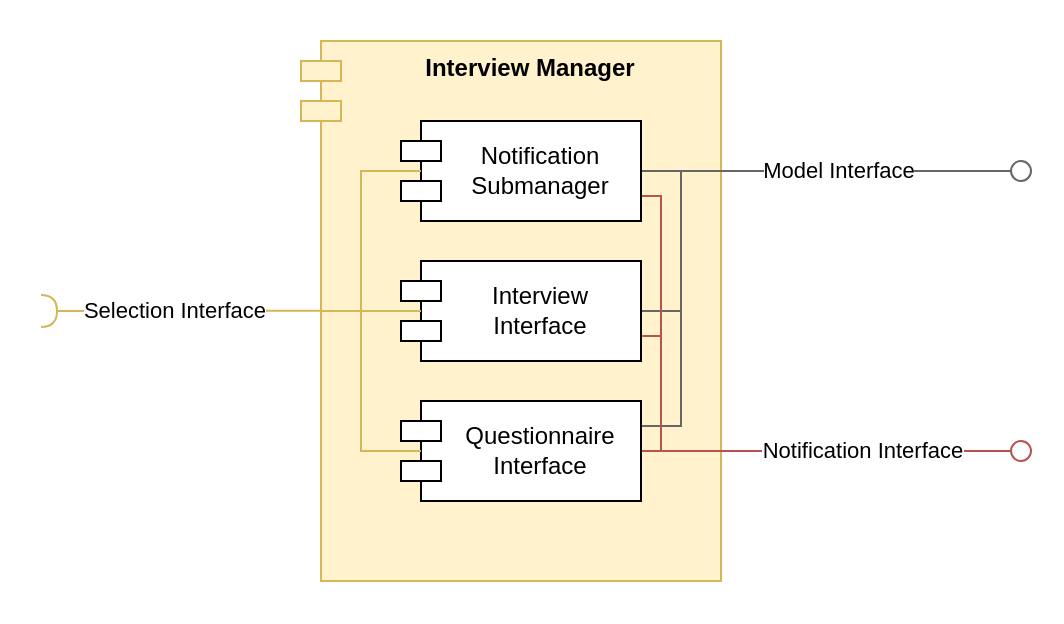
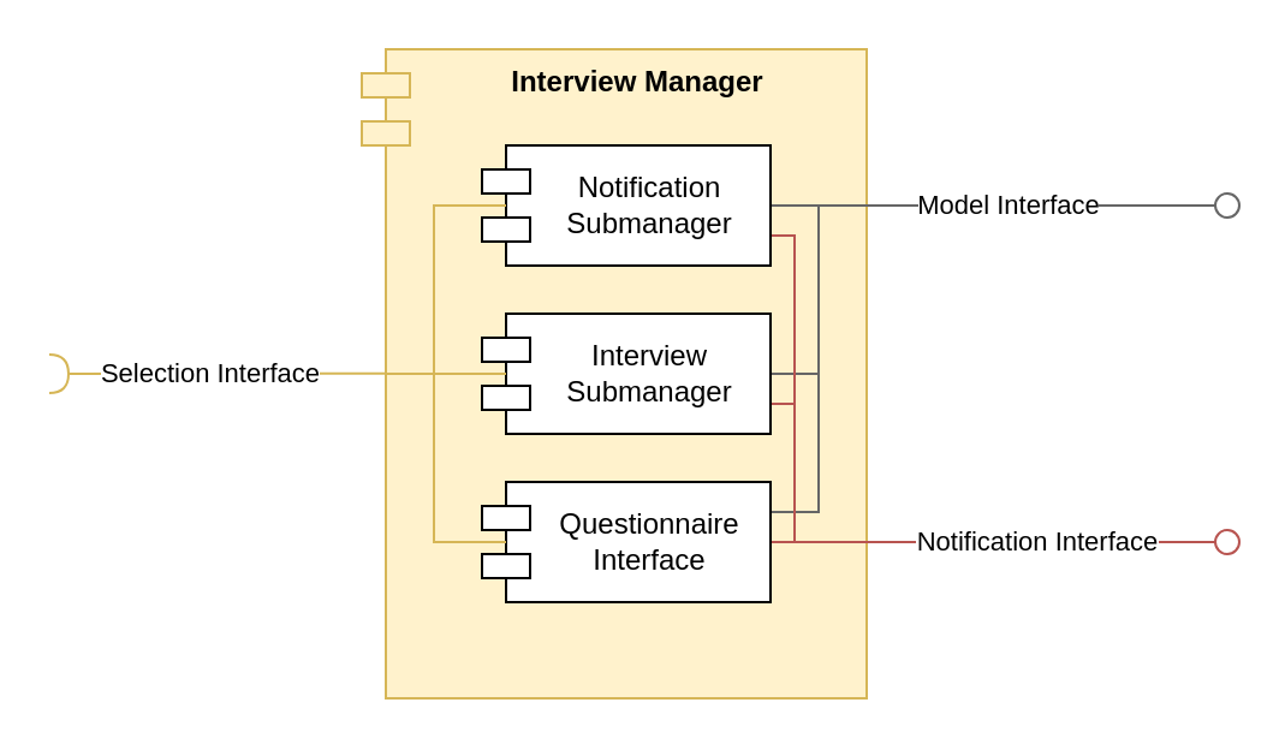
  <mxCell id="0" />
  <mxCell id="1" parent="0" />
  <mxCell id="2" value="" style="rounded=0;orthogonalLoop=1;jettySize=auto;html=1;endArrow=halfCircle;endFill=0;endSize=6;strokeWidth=1;sketch=0;fillColor=#fff2cc;strokeColor=#d6b656;" edge="1" parent="1"><mxGeometry relative="1" as="geometry"><mxPoint x="160" y="154.86" as="sourcePoint" /><mxPoint x="20" y="155" as="targetPoint" /></mxGeometry></mxCell>
  <mxCell id="3" value="Selection Interface" style="edgeLabel;html=1;align=center;verticalAlign=middle;resizable=0;points=[];" connectable="0" vertex="1" parent="2"><mxGeometry x="0.377" relative="1" as="geometry"><mxPoint x="22" as="offset" /></mxGeometry></mxCell>
  <mxCell id="4" value="&lt;b&gt;Interview Manager&lt;/b&gt;" style="shape=module;align=left;spacingLeft=20;align=center;verticalAlign=top;whiteSpace=wrap;html=1;fillColor=#fff2cc;strokeColor=#d6b656;" vertex="1" parent="1"><mxGeometry x="150" y="20" width="210" height="270" as="geometry" /></mxCell>
  <mxCell id="5" style="edgeStyle=orthogonalEdgeStyle;rounded=0;orthogonalLoop=1;jettySize=auto;html=1;exitX=1;exitY=0.25;exitDx=0;exitDy=0;entryX=0;entryY=0.5;entryDx=0;entryDy=0;fillColor=#f5f5f5;strokeColor=#666666;endArrow=none;endFill=0;" edge="1" parent="1" source="7"><mxGeometry relative="1" as="geometry"><Array as="points"><mxPoint x="340" y="213" /><mxPoint x="340" y="85" /></Array><mxPoint x="350" y="85" as="targetPoint" /></mxGeometry></mxCell>
  <mxCell id="6" style="edgeStyle=orthogonalEdgeStyle;rounded=0;orthogonalLoop=1;jettySize=auto;html=1;fillColor=#f8cecc;strokeColor=#b85450;endArrow=none;endFill=0;" edge="1" parent="1" source="7"><mxGeometry relative="1" as="geometry"><mxPoint x="371" y="225" as="targetPoint" /></mxGeometry></mxCell>
  <mxCell id="7" value="Questionnaire&lt;div&gt;Interface&lt;/div&gt;" style="shape=module;align=left;spacingLeft=20;align=center;verticalAlign=middle;whiteSpace=wrap;html=1;" vertex="1" parent="1"><mxGeometry x="200" y="200" width="120" height="50" as="geometry" /></mxCell>
  <mxCell id="8" style="edgeStyle=orthogonalEdgeStyle;rounded=0;orthogonalLoop=1;jettySize=auto;html=1;exitX=1;exitY=0.5;exitDx=0;exitDy=0;entryX=0;entryY=0.5;entryDx=0;entryDy=0;endArrow=none;endFill=0;fillColor=#f5f5f5;strokeColor=#666666;" edge="1" parent="1" source="10"><mxGeometry relative="1" as="geometry"><Array as="points"><mxPoint x="340" y="155" /><mxPoint x="340" y="85" /></Array><mxPoint x="350" y="85" as="targetPoint" /></mxGeometry></mxCell>
  <mxCell id="9" style="edgeStyle=orthogonalEdgeStyle;rounded=0;orthogonalLoop=1;jettySize=auto;html=1;exitX=1;exitY=0.75;exitDx=0;exitDy=0;fillColor=#f8cecc;strokeColor=#b85450;endArrow=none;endFill=0;" edge="1" parent="1" source="10"><mxGeometry relative="1" as="geometry"><mxPoint x="370" y="225" as="targetPoint" /><Array as="points"><mxPoint x="330" y="168" /><mxPoint x="330" y="225" /></Array></mxGeometry></mxCell>
- <mxCell id="10" value="Interview&lt;div&gt;Interface&lt;/div&gt;" style="shape=module;align=left;spacingLeft=20;align=center;verticalAlign=middle;whiteSpace=wrap;html=1;" vertex="1" parent="1"><mxGeometry x="200" y="130" width="120" height="50" as="geometry" /></mxCell>
+ <mxCell id="10" value="Interview&lt;div&gt;Submanager&lt;/div&gt;" style="shape=module;align=left;spacingLeft=20;align=center;verticalAlign=middle;whiteSpace=wrap;html=1;" vertex="1" parent="1"><mxGeometry x="200" y="130" width="120" height="50" as="geometry" /></mxCell>
  <mxCell id="11" style="edgeStyle=orthogonalEdgeStyle;rounded=0;orthogonalLoop=1;jettySize=auto;html=1;exitX=1;exitY=0.5;exitDx=0;exitDy=0;endArrow=none;endFill=0;fillColor=#f5f5f5;strokeColor=#666666;" edge="1" parent="1" source="13"><mxGeometry relative="1" as="geometry"><Array as="points" /><mxPoint x="370" y="85" as="targetPoint" /></mxGeometry></mxCell>
  <mxCell id="12" style="edgeStyle=orthogonalEdgeStyle;rounded=0;orthogonalLoop=1;jettySize=auto;html=1;exitX=1;exitY=0.75;exitDx=0;exitDy=0;fillColor=#f8cecc;strokeColor=#b85450;endArrow=none;endFill=0;" edge="1" parent="1" source="13"><mxGeometry relative="1" as="geometry"><mxPoint x="370" y="225" as="targetPoint" /><Array as="points"><mxPoint x="330" y="98" /><mxPoint x="330" y="225" /></Array></mxGeometry></mxCell>
  <mxCell id="13" value="Notification&lt;div&gt;Submanager&lt;/div&gt;" style="shape=module;align=left;spacingLeft=20;align=center;verticalAlign=middle;whiteSpace=wrap;html=1;" vertex="1" parent="1"><mxGeometry x="200" y="60" width="120" height="50" as="geometry" /></mxCell>
  <mxCell id="14" value="" style="ellipse;whiteSpace=wrap;html=1;align=center;aspect=fixed;fillColor=none;strokeColor=none;resizable=0;perimeter=centerPerimeter;rotatable=0;allowArrows=0;points=[];outlineConnect=1;" vertex="1" parent="1"><mxGeometry x="474" y="80" width="10" height="10" as="geometry" /></mxCell>
  <mxCell id="15" value="" style="ellipse;whiteSpace=wrap;html=1;align=center;aspect=fixed;fillColor=none;strokeColor=none;resizable=0;perimeter=centerPerimeter;rotatable=0;allowArrows=0;points=[];outlineConnect=1;" vertex="1" parent="1"><mxGeometry x="474" y="220" width="10" height="10" as="geometry" /></mxCell>
  <mxCell id="16" value="" style="rounded=0;orthogonalLoop=1;jettySize=auto;html=1;endArrow=oval;endFill=0;sketch=0;sourcePerimeterSpacing=0;targetPerimeterSpacing=0;endSize=10;exitX=1;exitY=0.862;exitDx=0;exitDy=0;exitPerimeter=0;fillColor=#f5f5f5;strokeColor=#666666;" edge="1" parent="1"><mxGeometry relative="1" as="geometry"><mxPoint x="370" y="85" as="sourcePoint" /><mxPoint x="510" y="85" as="targetPoint" /></mxGeometry></mxCell>
  <mxCell id="17" value="Model Interface" style="edgeLabel;html=1;align=center;verticalAlign=middle;resizable=0;points=[];" connectable="0" vertex="1" parent="16"><mxGeometry x="-0.343" relative="1" as="geometry"><mxPoint x="2" y="-1" as="offset" /></mxGeometry></mxCell>
  <mxCell id="18" value="" style="rounded=0;orthogonalLoop=1;jettySize=auto;html=1;endArrow=oval;endFill=0;sketch=0;sourcePerimeterSpacing=0;targetPerimeterSpacing=0;endSize=10;exitX=1;exitY=0.862;exitDx=0;exitDy=0;exitPerimeter=0;fillColor=#f8cecc;strokeColor=#b85450;" edge="1" parent="1"><mxGeometry relative="1" as="geometry"><mxPoint x="370" y="225" as="sourcePoint" /><mxPoint x="510" y="225" as="targetPoint" /></mxGeometry></mxCell>
  <mxCell id="19" value="Notification Interface" style="edgeLabel;html=1;align=center;verticalAlign=middle;resizable=0;points=[];" connectable="0" vertex="1" parent="18"><mxGeometry x="-0.343" relative="1" as="geometry"><mxPoint x="14" y="-1" as="offset" /></mxGeometry></mxCell>
  <mxCell id="20" style="edgeStyle=orthogonalEdgeStyle;rounded=0;orthogonalLoop=1;jettySize=auto;html=1;exitX=0;exitY=0.5;exitDx=10;exitDy=0;exitPerimeter=0;entryX=0.084;entryY=0.508;entryDx=0;entryDy=0;entryPerimeter=0;endArrow=none;endFill=0;fillColor=#fff2cc;strokeColor=#d6b656;" edge="1" parent="1"><mxGeometry relative="1" as="geometry"><Array as="points"><mxPoint x="180" y="155" /><mxPoint x="180" y="85" /></Array><mxPoint x="160" y="155" as="sourcePoint" /><mxPoint x="210" y="85" as="targetPoint" /></mxGeometry></mxCell>
  <mxCell id="21" style="edgeStyle=orthogonalEdgeStyle;rounded=0;orthogonalLoop=1;jettySize=auto;html=1;exitX=0;exitY=0.5;exitDx=10;exitDy=0;exitPerimeter=0;entryX=0.082;entryY=0.5;entryDx=0;entryDy=0;entryPerimeter=0;endArrow=none;endFill=0;fillColor=#fff2cc;strokeColor=#d6b656;" edge="1" parent="1"><mxGeometry relative="1" as="geometry"><Array as="points"><mxPoint x="190" y="155" /><mxPoint x="190" y="155" /></Array><mxPoint x="160" y="155" as="sourcePoint" /><mxPoint x="210" y="155" as="targetPoint" /></mxGeometry></mxCell>
  <mxCell id="22" style="edgeStyle=orthogonalEdgeStyle;rounded=0;orthogonalLoop=1;jettySize=auto;html=1;exitX=0;exitY=0.5;exitDx=10;exitDy=0;exitPerimeter=0;endArrow=none;endFill=0;fillColor=#fff2cc;strokeColor=#d6b656;" edge="1" parent="1"><mxGeometry relative="1" as="geometry"><Array as="points"><mxPoint x="180" y="155" /><mxPoint x="180" y="225" /></Array><mxPoint x="160" y="155" as="sourcePoint" /><mxPoint x="210" y="225" as="targetPoint" /></mxGeometry></mxCell>
